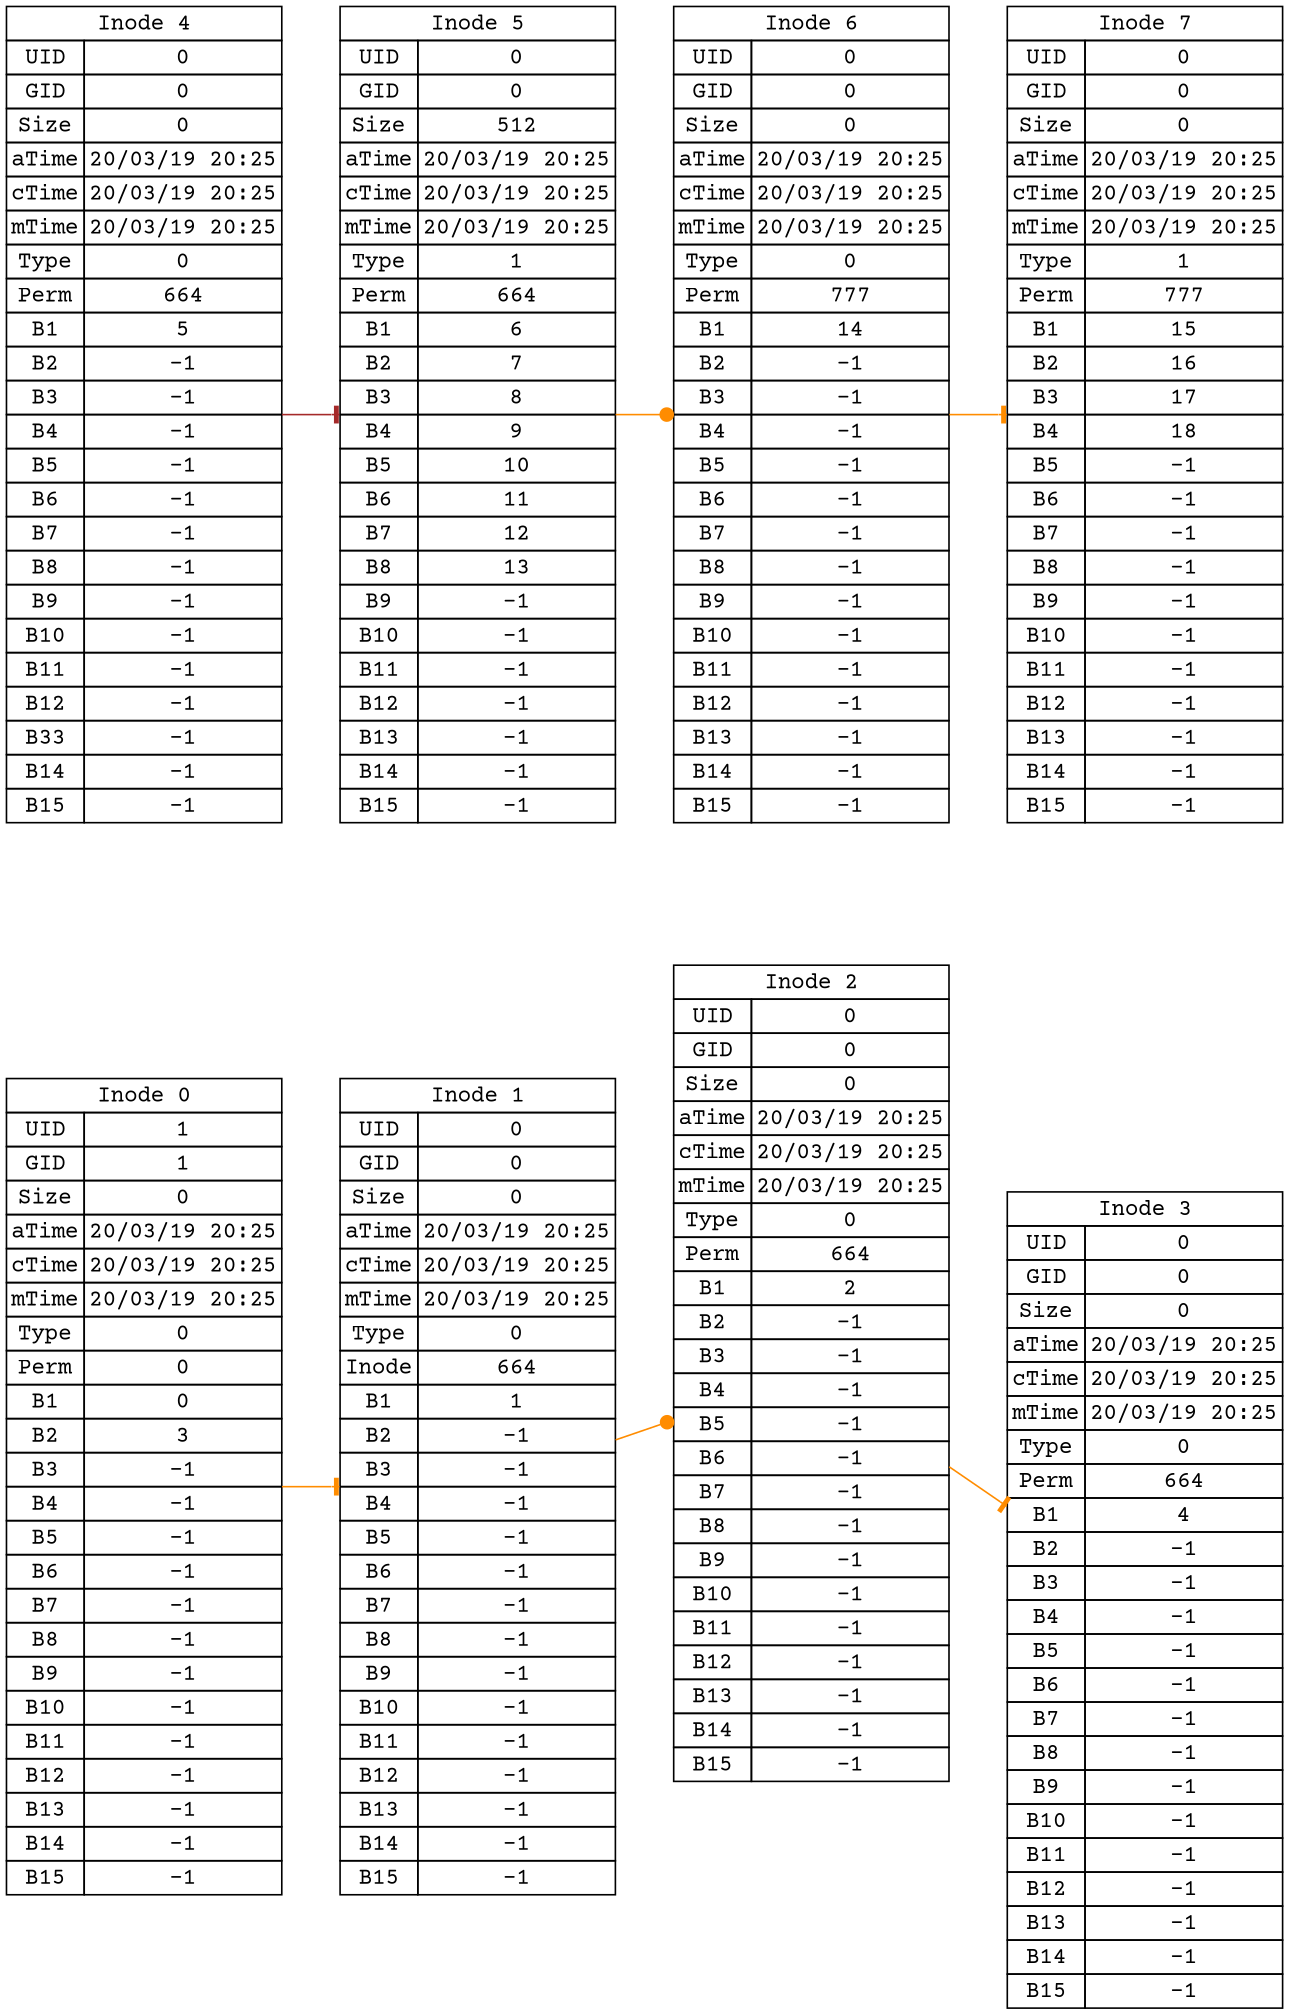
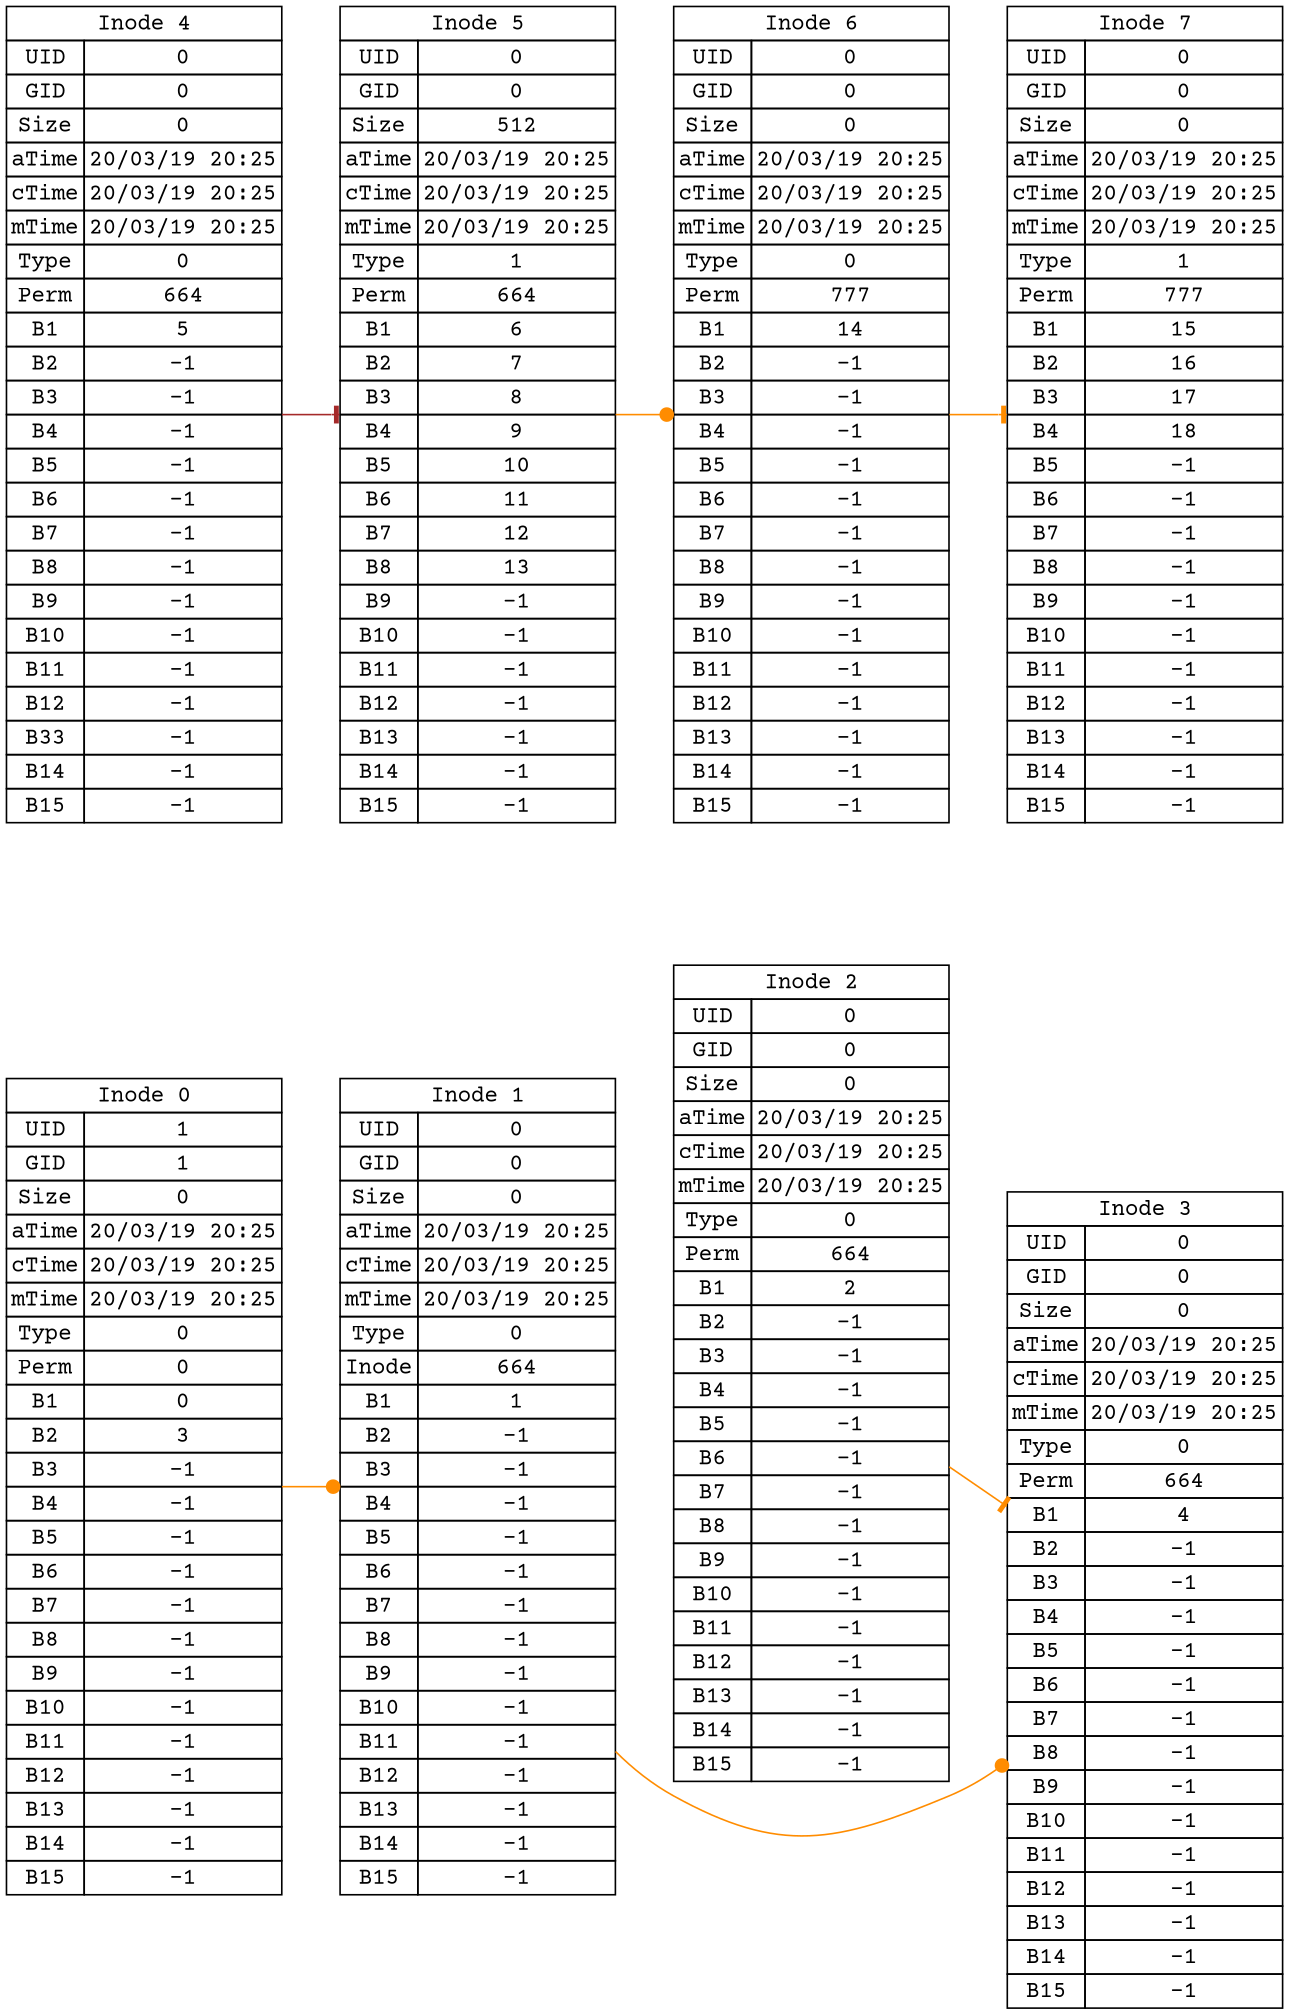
  digraph {
    fontname="Courier Prime"
    rankdir=LR
    node [fontname="Courier Prime" margin=0 shape=none]
    edge [arrowhead=tee color=darkorange fontname="Courier Prime"]
    n1 [label=< 		<table border="0" cellborder="1" cellspacing="0"> 			<tr> <td colspan = "2">Inode 0</td> </tr> 			<tr> <td>UID</td> <td>1</td> </tr> 			<tr> <td>GID</td> <td>1</td> </tr> 			<tr> <td>Size</td> <td>0</td> </tr> 			<tr> <td>aTime</td> <td>20/03/19 20:25</td> </tr> 			<tr> <td>cTime</td> <td>20/03/19 20:25</td> </tr> 			<tr> <td>mTime</td> <td>20/03/19 20:25</td> </tr> 			<tr> <td>Type</td> <td>0</td> </tr> 			<tr> <td>Perm</td> <td>0</td> </tr> 			<tr> <td>B1</td> <td>0</td> </tr> 			<tr> <td>B2</td> <td>3</td> </tr> 			<tr> <td>B3</td> <td>-1</td> </tr> 			<tr> <td>B4</td> <td>-1</td> </tr> 			<tr> <td>B5</td> <td>-1</td> </tr> 			<tr> <td>B6</td> <td>-1</td> </tr> 			<tr> <td>B7</td> <td>-1</td> </tr> 			<tr> <td>B8</td> <td>-1</td> </tr> 			<tr> <td>B9</td> <td>-1</td> </tr> 			<tr> <td>B10</td> <td>-1</td> </tr> 			<tr> <td>B11</td> <td>-1</td> </tr> 			<tr> <td>B12</td> <td>-1</td> </tr> 			<tr> <td>B13</td> <td>-1</td> </tr> 			<tr> <td>B14</td> <td>-1</td> </tr> 			<tr> <td>B15</td> <td>-1</td> </tr> 	</table> >]
    n2 [label=< 		<table border="0" cellborder="1" cellspacing="0"> 			<tr> <td colspan = "2">Inode 1</td> </tr> 			<tr> <td>UID</td> <td>0</td> </tr> 			<tr> <td>GID</td> <td>0</td> </tr> 			<tr> <td>Size</td> <td>0</td> </tr> 			<tr> <td>aTime</td> <td>20/03/19 20:25</td> </tr> 			<tr> <td>cTime</td> <td>20/03/19 20:25</td> </tr> 			<tr> <td>mTime</td> <td>20/03/19 20:25</td> </tr> 			<tr> <td>Type</td> <td>0</td> </tr> 			<tr> <td>Inode</td> <td>664</td> </tr> 			<tr> <td>B1</td> <td>1</td> </tr> 			<tr> <td>B2</td> <td>-1</td> </tr> 			<tr> <td>B3</td> <td>-1</td> </tr> 			<tr> <td>B4</td> <td>-1</td> </tr> 			<tr> <td>B5</td> <td>-1</td> </tr> 			<tr> <td>B6</td> <td>-1</td> </tr> 			<tr> <td>B7</td> <td>-1</td> </tr> 			<tr> <td>B8</td> <td>-1</td> </tr> 			<tr> <td>B9</td> <td>-1</td> </tr> 			<tr> <td>B10</td> <td>-1</td> </tr> 			<tr> <td>B11</td> <td>-1</td> </tr> 			<tr> <td>B12</td> <td>-1</td> </tr> 			<tr> <td>B13</td> <td>-1</td> </tr> 			<tr> <td>B14</td> <td>-1</td> </tr> 			<tr> <td>B15</td> <td>-1</td> </tr> 	</table> >]
    n3 [label=< 		<table border="0" cellborder="1" cellspacing="0"> 			<tr> <td colspan = "2">Inode 2</td> </tr> 			<tr> <td>UID</td> <td>0</td> </tr> 			<tr> <td>GID</td> <td>0</td> </tr> 			<tr> <td>Size</td> <td>0</td> </tr> 			<tr> <td>aTime</td> <td>20/03/19 20:25</td> </tr> 			<tr> <td>cTime</td> <td>20/03/19 20:25</td> </tr> 			<tr> <td>mTime</td> <td>20/03/19 20:25</td> </tr> 			<tr> <td>Type</td> <td>0</td> </tr> 			<tr> <td>Perm</td> <td>664</td> </tr> 			<tr> <td>B1</td> <td>2</td> </tr> 			<tr> <td>B2</td> <td>-1</td> </tr> 			<tr> <td>B3</td> <td>-1</td> </tr> 			<tr> <td>B4</td> <td>-1</td> </tr> 			<tr> <td>B5</td> <td>-1</td> </tr> 			<tr> <td>B6</td> <td>-1</td> </tr> 			<tr> <td>B7</td> <td>-1</td> </tr> 			<tr> <td>B8</td> <td>-1</td> </tr> 			<tr> <td>B9</td> <td>-1</td> </tr> 			<tr> <td>B10</td> <td>-1</td> </tr> 			<tr> <td>B11</td> <td>-1</td> </tr> 			<tr> <td>B12</td> <td>-1</td> </tr> 			<tr> <td>B13</td> <td>-1</td> </tr> 			<tr> <td>B14</td> <td>-1</td> </tr> 			<tr> <td>B15</td> <td>-1</td> </tr> 	</table> >]
    n4 [label=< 		<table border="0" cellborder="1" cellspacing="0"> 			<tr> <td colspan = "2">Inode 3</td> </tr> 			<tr> <td>UID</td> <td>0</td> </tr> 			<tr> <td>GID</td> <td>0</td> </tr> 			<tr> <td>Size</td> <td>0</td> </tr> 			<tr> <td>aTime</td> <td>20/03/19 20:25</td> </tr> 			<tr> <td>cTime</td> <td>20/03/19 20:25</td> </tr> 			<tr> <td>mTime</td> <td>20/03/19 20:25</td> </tr> 			<tr> <td>Type</td> <td>0</td> </tr> 			<tr> <td>Perm</td> <td>664</td> </tr> 			<tr> <td>B1</td> <td>4</td> </tr> 			<tr> <td>B2</td> <td>-1</td> </tr> 			<tr> <td>B3</td> <td>-1</td> </tr> 			<tr> <td>B4</td> <td>-1</td> </tr> 			<tr> <td>B5</td> <td>-1</td> </tr> 			<tr> <td>B6</td> <td>-1</td> </tr> 			<tr> <td>B7</td> <td>-1</td> </tr> 			<tr> <td>B8</td> <td>-1</td> </tr> 			<tr> <td>B9</td> <td>-1</td> </tr> 			<tr> <td>B10</td> <td>-1</td> </tr> 			<tr> <td>B11</td> <td>-1</td> </tr> 			<tr> <td>B12</td> <td>-1</td> </tr> 			<tr> <td>B13</td> <td>-1</td> </tr> 			<tr> <td>B14</td> <td>-1</td> </tr> 			<tr> <td>B15</td> <td>-1</td> </tr> 	</table> >]
    n5 [label=< 		<table border="0" cellborder="1" cellspacing="0"> 			<tr> <td colspan = "2">Inode 4</td> </tr> 			<tr> <td>UID</td> <td>0</td> </tr> 			<tr> <td>GID</td> <td>0</td> </tr> 			<tr> <td>Size</td> <td>0</td> </tr> 			<tr> <td>aTime</td> <td>20/03/19 20:25</td> </tr> 			<tr> <td>cTime</td> <td>20/03/19 20:25</td> </tr> 			<tr> <td>mTime</td> <td>20/03/19 20:25</td> </tr> 			<tr> <td>Type</td> <td>0</td> </tr> 			<tr> <td>Perm</td> <td>664</td> </tr> 			<tr> <td>B1</td> <td>5</td> </tr> 			<tr> <td>B2</td> <td>-1</td> </tr> 			<tr> <td>B3</td> <td>-1</td> </tr> 			<tr> <td>B4</td> <td>-1</td> </tr> 			<tr> <td>B5</td> <td>-1</td> </tr> 			<tr> <td>B6</td> <td>-1</td> </tr> 			<tr> <td>B7</td> <td>-1</td> </tr> 			<tr> <td>B8</td> <td>-1</td> </tr> 			<tr> <td>B9</td> <td>-1</td> </tr> 			<tr> <td>B10</td> <td>-1</td> </tr> 			<tr> <td>B11</td> <td>-1</td> </tr> 			<tr> <td>B12</td> <td>-1</td> </tr> 			<tr> <td>B33</td> <td>-1</td> </tr> 			<tr> <td>B14</td> <td>-1</td> </tr> 			<tr> <td>B15</td> <td>-1</td> </tr> 	</table> >]
    n6 [label=< 		<table border="0" cellborder="1" cellspacing="0"> 			<tr> <td colspan = "2">Inode 5</td> </tr> 			<tr> <td>UID</td> <td>0</td> </tr> 			<tr> <td>GID</td> <td>0</td> </tr> 			<tr> <td>Size</td> <td>512</td> </tr> 			<tr> <td>aTime</td> <td>20/03/19 20:25</td> </tr> 			<tr> <td>cTime</td> <td>20/03/19 20:25</td> </tr> 			<tr> <td>mTime</td> <td>20/03/19 20:25</td> </tr> 			<tr> <td>Type</td> <td>1</td> </tr> 			<tr> <td>Perm</td> <td>664</td> </tr> 			<tr> <td>B1</td> <td>6</td> </tr> 			<tr> <td>B2</td> <td>7</td> </tr> 			<tr> <td>B3</td> <td>8</td> </tr> 			<tr> <td>B4</td> <td>9</td> </tr> 			<tr> <td>B5</td> <td>10</td> </tr> 			<tr> <td>B6</td> <td>11</td> </tr> 			<tr> <td>B7</td> <td>12</td> </tr> 			<tr> <td>B8</td> <td>13</td> </tr> 			<tr> <td>B9</td> <td>-1</td> </tr> 			<tr> <td>B10</td> <td>-1</td> </tr> 			<tr> <td>B11</td> <td>-1</td> </tr> 			<tr> <td>B12</td> <td>-1</td> </tr> 			<tr> <td>B13</td> <td>-1</td> </tr> 			<tr> <td>B14</td> <td>-1</td> </tr> 			<tr> <td>B15</td> <td>-1</td> </tr> 	</table> >]
    n7 [label=< 		<table border="0" cellborder="1" cellspacing="0"> 			<tr> <td colspan = "2">Inode 6</td> </tr> 			<tr> <td>UID</td> <td>0</td> </tr> 			<tr> <td>GID</td> <td>0</td> </tr> 			<tr> <td>Size</td> <td>0</td> </tr> 			<tr> <td>aTime</td> <td>20/03/19 20:25</td> </tr> 			<tr> <td>cTime</td> <td>20/03/19 20:25</td> </tr> 			<tr> <td>mTime</td> <td>20/03/19 20:25</td> </tr> 			<tr> <td>Type</td> <td>0</td> </tr> 			<tr> <td>Perm</td> <td>777</td> </tr> 			<tr> <td>B1</td> <td>14</td> </tr> 			<tr> <td>B2</td> <td>-1</td> </tr> 			<tr> <td>B3</td> <td>-1</td> </tr> 			<tr> <td>B4</td> <td>-1</td> </tr> 			<tr> <td>B5</td> <td>-1</td> </tr> 			<tr> <td>B6</td> <td>-1</td> </tr> 			<tr> <td>B7</td> <td>-1</td> </tr> 			<tr> <td>B8</td> <td>-1</td> </tr> 			<tr> <td>B9</td> <td>-1</td> </tr> 			<tr> <td>B10</td> <td>-1</td> </tr> 			<tr> <td>B11</td> <td>-1</td> </tr> 			<tr> <td>B12</td> <td>-1</td> </tr> 			<tr> <td>B13</td> <td>-1</td> </tr> 			<tr> <td>B14</td> <td>-1</td> </tr> 			<tr> <td>B15</td> <td>-1</td> </tr> 	</table> >]
    n8 [label=< 		<table border="0" cellborder="1" cellspacing="0"> 			<tr> <td colspan = "2">Inode 7</td> </tr> 			<tr> <td>UID</td> <td>0</td> </tr> 			<tr> <td>GID</td> <td>0</td> </tr> 			<tr> <td>Size</td> <td>0</td> </tr> 			<tr> <td>aTime</td> <td>20/03/19 20:25</td> </tr> 			<tr> <td>cTime</td> <td>20/03/19 20:25</td> </tr> 			<tr> <td>mTime</td> <td>20/03/19 20:25</td> </tr> 			<tr> <td>Type</td> <td>1</td> </tr> 			<tr> <td>Perm</td> <td>777</td> </tr> 			<tr> <td>B1</td> <td>15</td> </tr> 			<tr> <td>B2</td> <td>16</td> </tr> 			<tr> <td>B3</td> <td>17</td> </tr> 			<tr> <td>B4</td> <td>18</td> </tr> 			<tr> <td>B5</td> <td>-1</td> </tr> 			<tr> <td>B6</td> <td>-1</td> </tr> 			<tr> <td>B7</td> <td>-1</td> </tr> 			<tr> <td>B8</td> <td>-1</td> </tr> 			<tr> <td>B9</td> <td>-1</td> </tr> 			<tr> <td>B10</td> <td>-1</td> </tr> 			<tr> <td>B11</td> <td>-1</td> </tr> 			<tr> <td>B12</td> <td>-1</td> </tr> 			<tr> <td>B13</td> <td>-1</td> </tr> 			<tr> <td>B14</td> <td>-1</td> </tr> 			<tr> <td>B15</td> <td>-1</td> </tr> 	</table> >]
-   n1 -> n2
-   n2 -> n3 [arrowhead=dot]
+   n1 -> n2 [arrowhead=dot]
+   n2 -> n4 [arrowhead=dot]
    n3 -> n4
    n5 -> n6 [color=brown]
    n6 -> n7 [arrowhead=dot]
    n7 -> n8
  }
